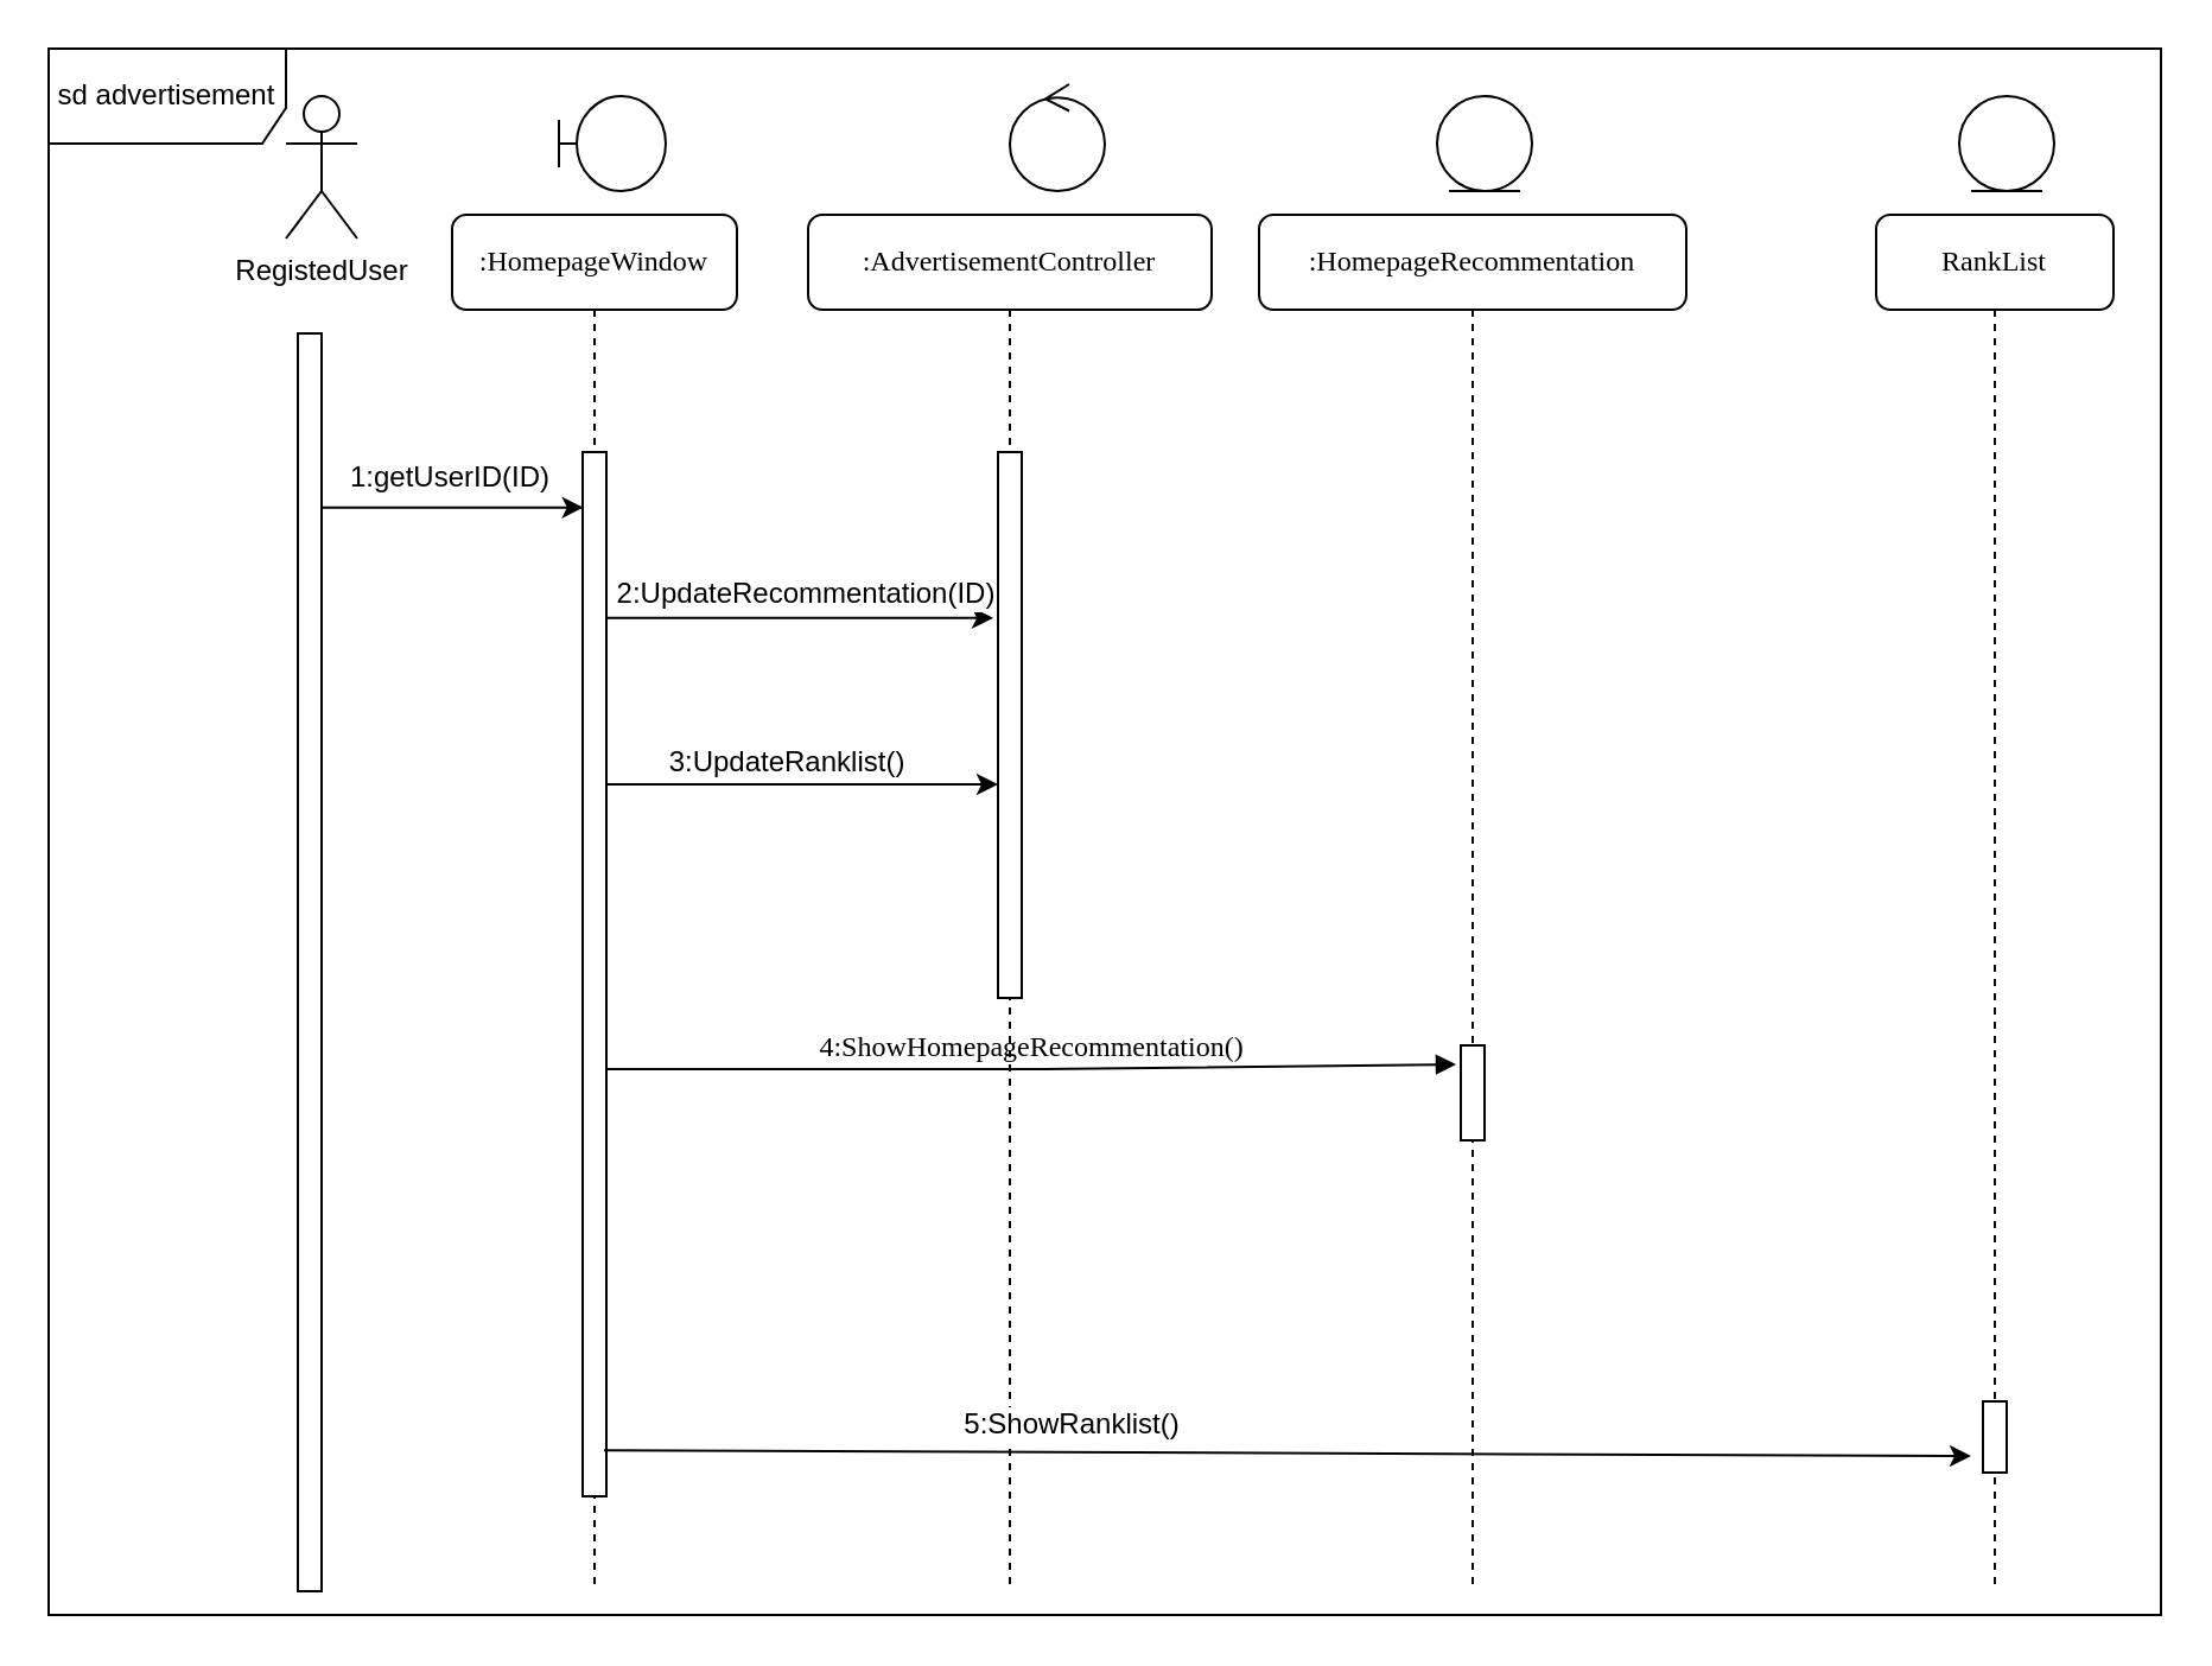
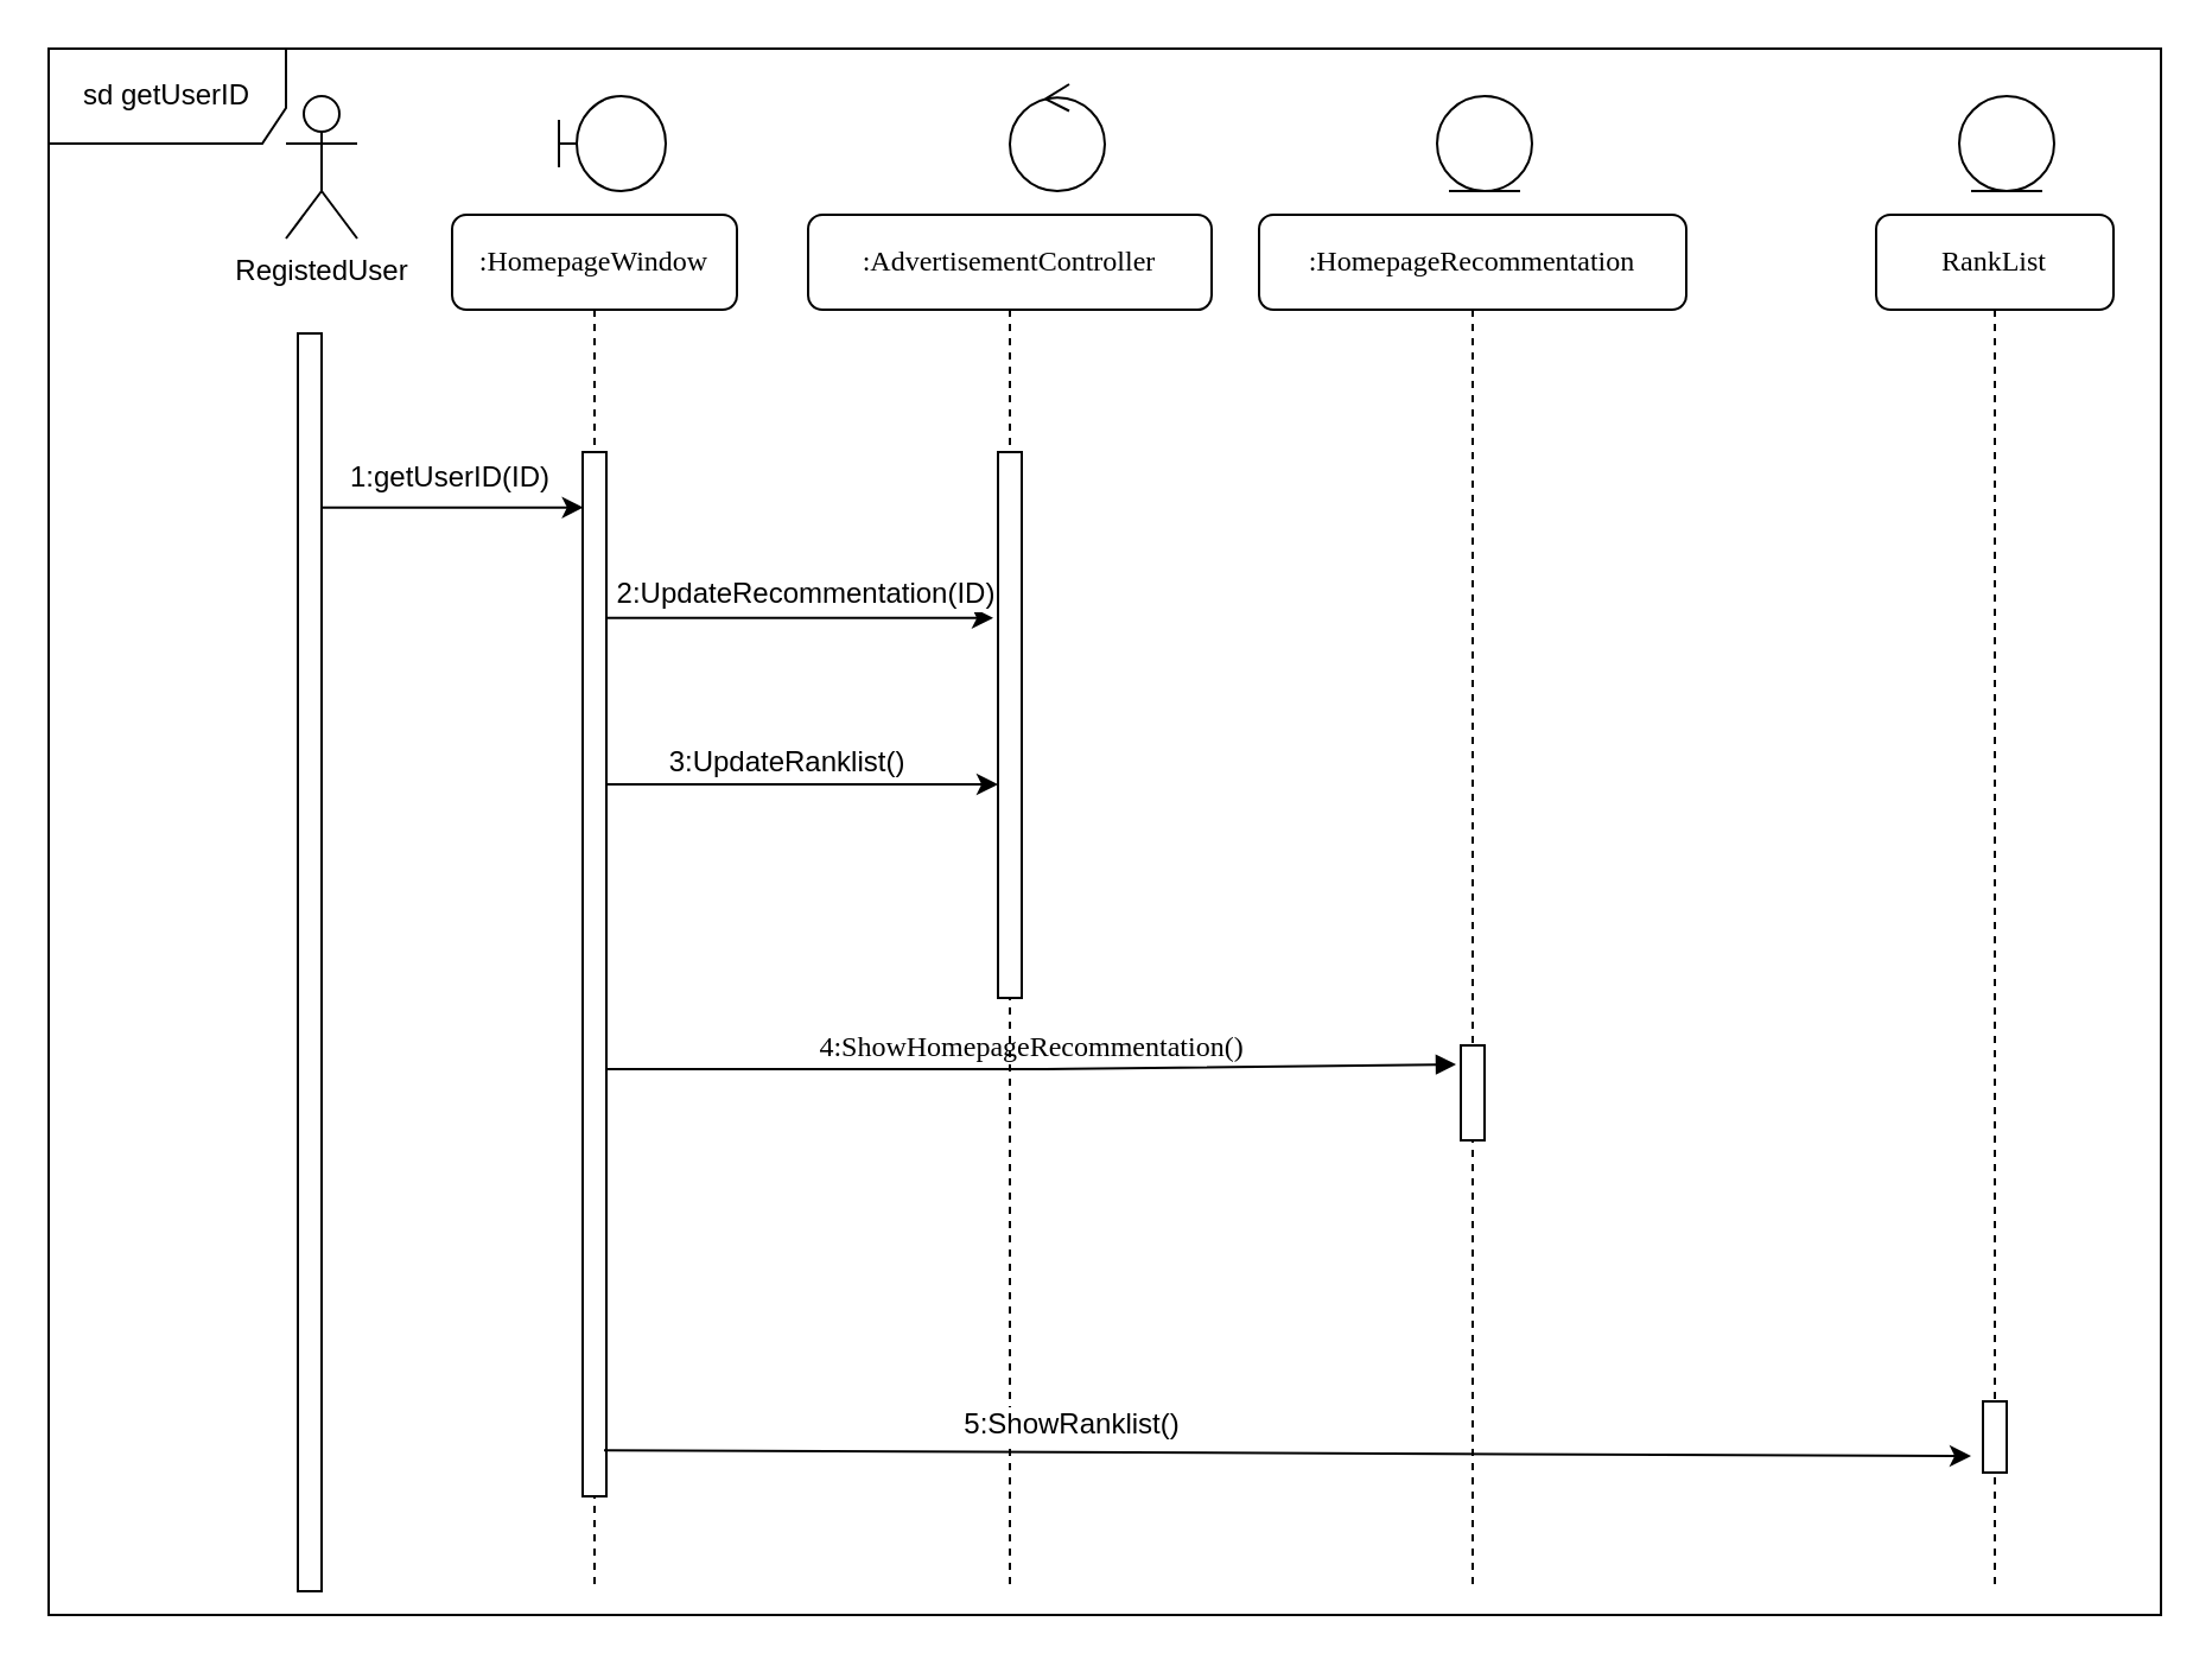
  <mxCell id="0" />
  <mxCell id="1" parent="0" />
  <mxCell id="2" value=":AdvertisementController" style="shape=umlLifeline;perimeter=lifelinePerimeter;whiteSpace=wrap;html=1;container=1;collapsible=0;recursiveResize=0;outlineConnect=0;rounded=1;shadow=0;comic=0;labelBackgroundColor=none;strokeColor=#000000;strokeWidth=1;fillColor=#FFFFFF;fontFamily=Verdana;fontSize=12;fontColor=#000000;align=center;" parent="1" vertex="1"><mxGeometry x="340" y="90" width="170" height="580" as="geometry" /></mxCell>
  <mxCell id="3" value="" style="html=1;points=[];perimeter=orthogonalPerimeter;rounded=0;shadow=0;comic=0;labelBackgroundColor=none;strokeColor=#000000;strokeWidth=1;fillColor=#FFFFFF;fontFamily=Verdana;fontSize=12;fontColor=#000000;align=center;" parent="2" vertex="1"><mxGeometry x="80" y="100" width="10" height="230" as="geometry" /></mxCell>
  <mxCell id="4" value=":HomepageRecommentation" style="shape=umlLifeline;perimeter=lifelinePerimeter;whiteSpace=wrap;html=1;container=1;collapsible=0;recursiveResize=0;outlineConnect=0;rounded=1;shadow=0;comic=0;labelBackgroundColor=none;strokeColor=#000000;strokeWidth=1;fillColor=#FFFFFF;fontFamily=Verdana;fontSize=12;fontColor=#000000;align=center;" parent="1" vertex="1"><mxGeometry x="530" y="90" width="180" height="580" as="geometry" /></mxCell>
  <mxCell id="5" value="" style="html=1;points=[];perimeter=orthogonalPerimeter;rounded=0;shadow=0;comic=0;labelBackgroundColor=none;strokeColor=#000000;strokeWidth=1;fillColor=#FFFFFF;fontFamily=Verdana;fontSize=12;fontColor=#000000;align=center;" parent="4" vertex="1"><mxGeometry x="85" y="350" width="10" height="40" as="geometry" /></mxCell>
  <mxCell id="6" value=":HomepageWindow" style="shape=umlLifeline;perimeter=lifelinePerimeter;whiteSpace=wrap;html=1;container=1;collapsible=0;recursiveResize=0;outlineConnect=0;rounded=1;shadow=0;comic=0;labelBackgroundColor=none;strokeColor=#000000;strokeWidth=1;fillColor=#FFFFFF;fontFamily=Verdana;fontSize=12;fontColor=#000000;align=center;" parent="1" vertex="1"><mxGeometry x="190" y="90" width="120" height="580" as="geometry" /></mxCell>
  <mxCell id="7" value="" style="html=1;points=[];perimeter=orthogonalPerimeter;rounded=0;shadow=0;comic=0;labelBackgroundColor=none;strokeColor=#000000;strokeWidth=1;fillColor=#FFFFFF;fontFamily=Verdana;fontSize=12;fontColor=#000000;align=center;" parent="6" vertex="1"><mxGeometry x="55" y="100" width="10" height="440" as="geometry" /></mxCell>
  <mxCell id="8" value="4:ShowHomepageRecommentation()" style="html=1;verticalAlign=bottom;endArrow=block;labelBackgroundColor=none;fontFamily=Verdana;fontSize=12;" parent="1" source="7" edge="1"><mxGeometry relative="1" as="geometry"><mxPoint x="640" y="430" as="sourcePoint" /><mxPoint x="613" y="448" as="targetPoint" /><Array as="points"><mxPoint x="440" y="450" /></Array></mxGeometry></mxCell>
  <mxCell id="9" value="" style="shape=umlBoundary;whiteSpace=wrap;html=1;" vertex="1" parent="1"><mxGeometry x="235" y="40" width="45" height="40" as="geometry" /></mxCell>
  <mxCell id="10" value="" style="ellipse;shape=umlControl;whiteSpace=wrap;html=1;" vertex="1" parent="1"><mxGeometry x="425" y="35" width="40" height="45" as="geometry" /></mxCell>
  <mxCell id="11" value="RankList" style="shape=umlLifeline;perimeter=lifelinePerimeter;whiteSpace=wrap;html=1;container=1;collapsible=0;recursiveResize=0;outlineConnect=0;rounded=1;shadow=0;comic=0;labelBackgroundColor=none;strokeColor=#000000;strokeWidth=1;fillColor=#FFFFFF;fontFamily=Verdana;fontSize=12;fontColor=#000000;align=center;" parent="1" vertex="1"><mxGeometry x="790" y="90" width="100" height="580" as="geometry" /></mxCell>
  <mxCell id="12" value="" style="html=1;points=[];perimeter=orthogonalPerimeter;rounded=0;shadow=0;comic=0;labelBackgroundColor=none;strokeColor=#000000;strokeWidth=1;fillColor=#FFFFFF;fontFamily=Verdana;fontSize=12;fontColor=#000000;align=center;" parent="11" vertex="1"><mxGeometry x="45" y="500" width="10" height="30" as="geometry" /></mxCell>
  <mxCell id="13" value="RegistedUser" style="shape=umlActor;verticalLabelPosition=bottom;labelBackgroundColor=#ffffff;verticalAlign=top;html=1;" vertex="1" parent="1"><mxGeometry x="120" y="40" width="30" height="60" as="geometry" /></mxCell>
  <mxCell id="14" style="rounded=0;orthogonalLoop=1;jettySize=auto;html=1;entryX=0.033;entryY=0.053;entryDx=0;entryDy=0;entryPerimeter=0;" edge="1" parent="1" source="16" target="7"><mxGeometry relative="1" as="geometry" /></mxCell>
  <mxCell id="15" value="1:getUserID(ID)" style="text;html=1;resizable=0;points=[];align=center;verticalAlign=middle;labelBackgroundColor=#ffffff;" vertex="1" connectable="0" parent="14"><mxGeometry x="0.195" y="-1" relative="1" as="geometry"><mxPoint x="-13" y="-14" as="offset" /></mxGeometry></mxCell>
  <mxCell id="16" value="" style="html=1;points=[];perimeter=orthogonalPerimeter;" vertex="1" parent="1"><mxGeometry x="125" y="140" width="10" height="530" as="geometry" /></mxCell>
  <mxCell id="17" value="" style="ellipse;shape=umlEntity;whiteSpace=wrap;html=1;" vertex="1" parent="1"><mxGeometry x="605" y="40" width="40" height="40" as="geometry" /></mxCell>
  <mxCell id="18" value="" style="ellipse;shape=umlEntity;whiteSpace=wrap;html=1;" vertex="1" parent="1"><mxGeometry x="825" y="40" width="40" height="40" as="geometry" /></mxCell>
  <mxCell id="19" style="edgeStyle=none;rounded=0;orthogonalLoop=1;jettySize=auto;html=1;" edge="1" parent="1"><mxGeometry relative="1" as="geometry"><mxPoint x="255" y="330" as="sourcePoint" /><mxPoint x="420" y="330" as="targetPoint" /></mxGeometry></mxCell>
  <mxCell id="20" value="3:UpdateRanklist()" style="text;html=1;resizable=0;points=[];align=center;verticalAlign=middle;labelBackgroundColor=#ffffff;" vertex="1" connectable="0" parent="19"><mxGeometry x="0.289" y="3" relative="1" as="geometry"><mxPoint x="-31" y="-7" as="offset" /></mxGeometry></mxCell>
  <mxCell id="21" style="edgeStyle=none;rounded=0;orthogonalLoop=1;jettySize=auto;html=1;entryX=-0.2;entryY=0.304;entryDx=0;entryDy=0;entryPerimeter=0;" edge="1" parent="1" source="7" target="3"><mxGeometry relative="1" as="geometry" /></mxCell>
  <mxCell id="22" value="2:UpdateRecommentation(ID)" style="text;html=1;resizable=0;points=[];align=center;verticalAlign=middle;labelBackgroundColor=#ffffff;" vertex="1" connectable="0" parent="21"><mxGeometry x="0.114" y="1" relative="1" as="geometry"><mxPoint x="-7.5" y="-9" as="offset" /></mxGeometry></mxCell>
  <mxCell id="23" style="edgeStyle=none;rounded=0;orthogonalLoop=1;jettySize=auto;html=1;exitX=0.9;exitY=0.956;exitDx=0;exitDy=0;exitPerimeter=0;" edge="1" parent="1" source="7"><mxGeometry relative="1" as="geometry"><mxPoint x="830" y="613" as="targetPoint" /></mxGeometry></mxCell>
  <mxCell id="24" value="5:ShowRanklist()" style="text;html=1;resizable=0;points=[];align=center;verticalAlign=middle;labelBackgroundColor=#ffffff;" vertex="1" connectable="0" parent="23"><mxGeometry x="-0.316" y="3" relative="1" as="geometry"><mxPoint x="-1" y="-8.5" as="offset" /></mxGeometry></mxCell>
- <mxCell id="25" value="sd advertisement" style="shape=umlFrame;whiteSpace=wrap;html=1;width=100;height=40;" vertex="1" parent="1"><mxGeometry x="20" y="20" width="890" height="660" as="geometry" /></mxCell>
+ <mxCell id="25" value="sd getUserID" style="shape=umlFrame;whiteSpace=wrap;html=1;width=100;height=40;" vertex="1" parent="1"><mxGeometry x="20" y="20" width="890" height="660" as="geometry" /></mxCell>
